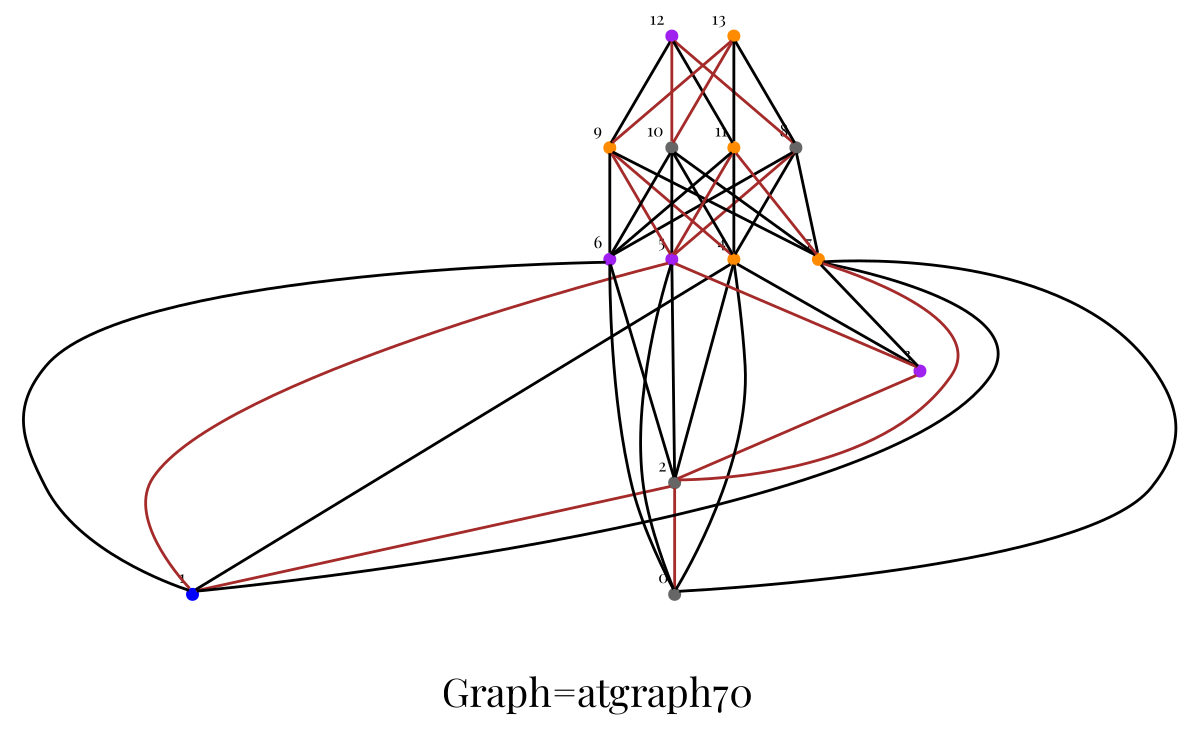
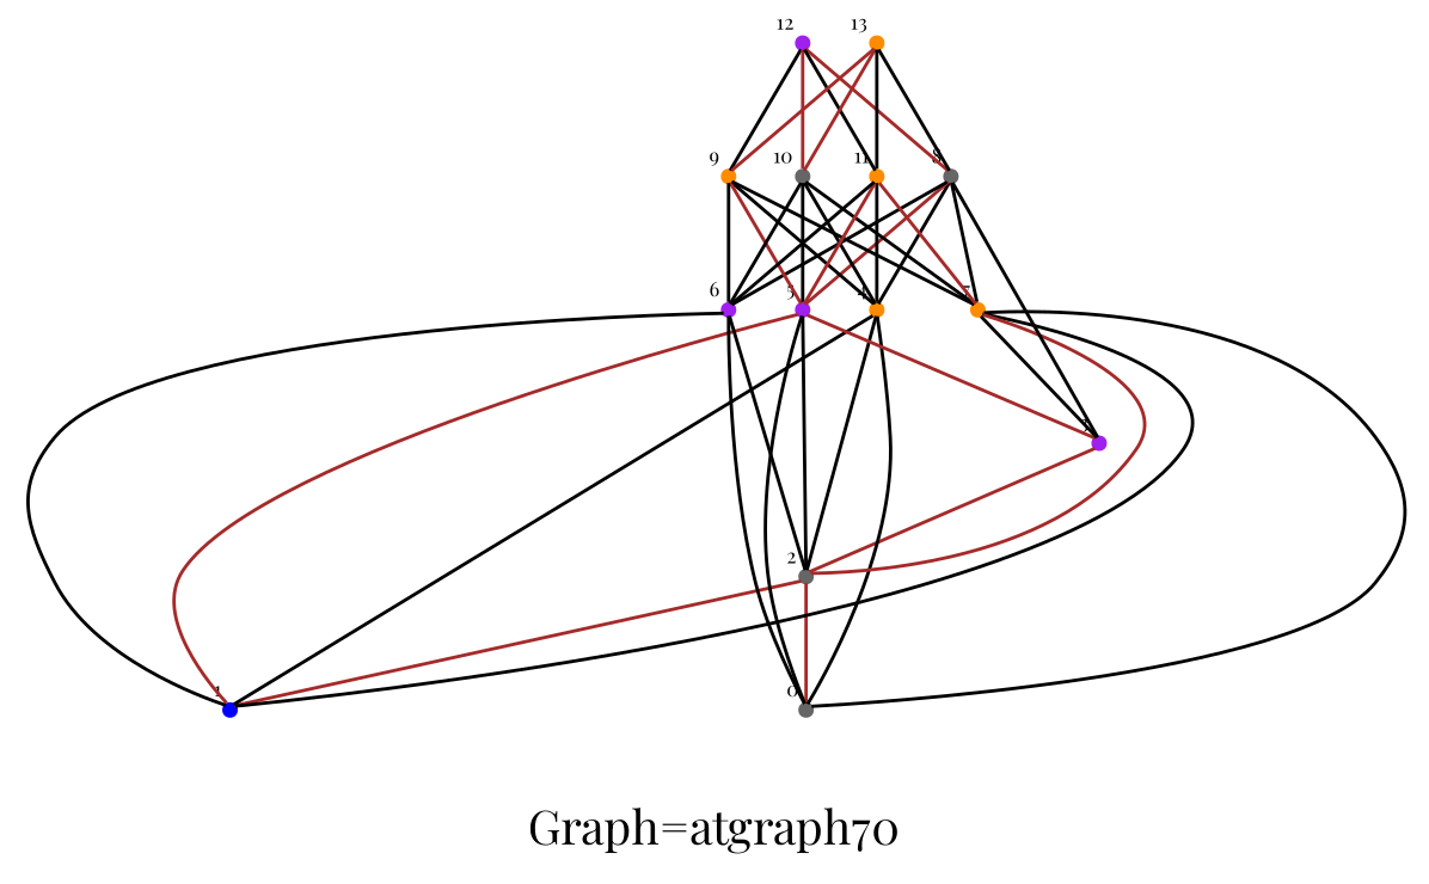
  graph {
    label="Graph=atgraph70"
    labelloc=bottom
    fontname="Playfair Display"
    node [fontsize=6 shape=point color=darkorange fontname="Playfair Display"]
    edge [color=black fontname="Playfair Display"]
    0 [xlabel=0 color=gray40]
    1 [xlabel=1 color=blue]
    2 [xlabel=2 color=gray40]
    3 [xlabel=3 color=purple]
    4 [xlabel=4]
    5 [xlabel=5 color=purple]
    6 [xlabel=6 color=purple]
    7 [xlabel=7]
    8 [xlabel=8 color=gray40]
    9 [xlabel=9]
    10 [xlabel=10 color=gray40]
    11 [xlabel=11]
    12 [xlabel=12 color=purple]
    13 [xlabel=13]
    2 -- 0 [color=brown]
    2 -- 1 [color=brown]
    3 -- 2 [color=brown]
    4 -- 0
    4 -- 1
    4 -- 2
-   4 -- 3
+   8 -- 3
    5 -- 0
    5 -- 1 [color=brown]
    5 -- 2
    5 -- 3 [color=brown]
    6 -- 0
    6 -- 1
    6 -- 2
    7 -- 0
    7 -- 1
    7 -- 2 [color=brown]
    7 -- 3
    8 -- 4
    8 -- 5 [color=brown]
    8 -- 6
    8 -- 7
-   9 -- 4 [color=brown]
+   9 -- 4
    9 -- 5 [color=brown]
    9 -- 6
    9 -- 7
    10 -- 4
    10 -- 5
    10 -- 6
    10 -- 7
    11 -- 4
    11 -- 5 [color=brown]
    11 -- 6
    11 -- 7 [color=brown]
    12 -- 8 [color=brown]
    12 -- 9
    12 -- 10 [color=brown]
    12 -- 11
    13 -- 8
    13 -- 9 [color=brown]
    13 -- 10 [color=brown]
    13 -- 11
  }
